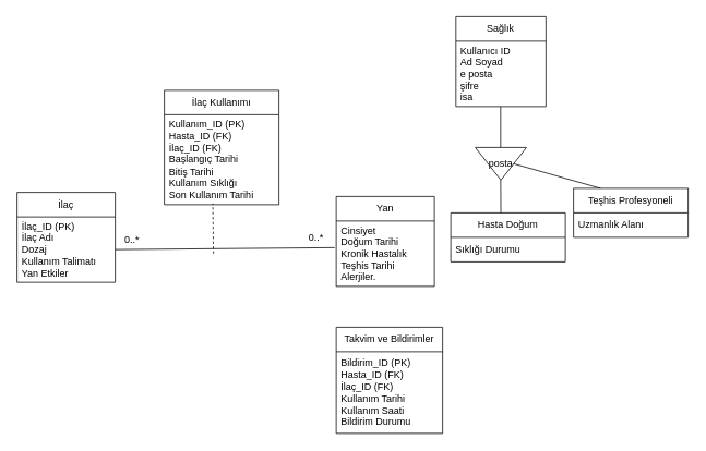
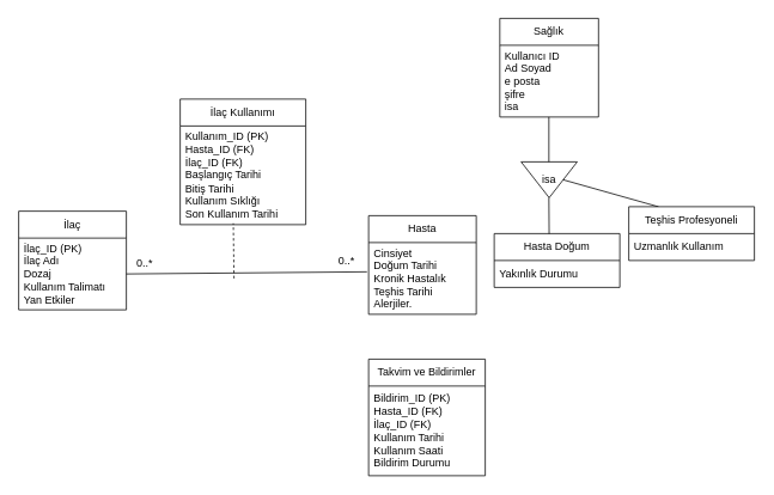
  <mxCell id="0" />
  <mxCell id="1" parent="0" />
- <mxCell id="2" value="posta" style="triangle;whiteSpace=wrap;html=1;direction=south;" parent="1" vertex="1"><mxGeometry x="580" y="180" width="62.5" height="40" as="geometry" /></mxCell>
+ <mxCell id="2" value="isa" style="triangle;whiteSpace=wrap;html=1;direction=south;" parent="1" vertex="1"><mxGeometry x="580" y="180" width="62.5" height="40" as="geometry" /></mxCell>
  <mxCell id="3" value="" style="endArrow=none;html=1;rounded=0;" parent="1" edge="1"><mxGeometry width="50" height="50" relative="1" as="geometry"><mxPoint x="610.95" y="180" as="sourcePoint" /><mxPoint x="610.94" y="130" as="targetPoint" /></mxGeometry></mxCell>
  <mxCell id="4" value="" style="endArrow=none;html=1;rounded=0;exitX=0.5;exitY=0;exitDx=0;exitDy=0;entryX=0.432;entryY=0.001;entryDx=0;entryDy=0;entryPerimeter=0;" parent="1" source="2" edge="1"><mxGeometry width="50" height="50" relative="1" as="geometry"><mxPoint x="630" y="200" as="sourcePoint" /><mxPoint x="733.2" y="230.1" as="targetPoint" /></mxGeometry></mxCell>
  <mxCell id="5" value="" style="endArrow=none;html=1;rounded=0;exitX=0.5;exitY=0;exitDx=0;exitDy=0;" parent="1" edge="1"><mxGeometry width="50" height="50" relative="1" as="geometry"><mxPoint x="611.25" y="265" as="sourcePoint" /><mxPoint x="610.94" y="220" as="targetPoint" /></mxGeometry></mxCell>
  <mxCell id="6" value="Sağlık" style="swimlane;fontStyle=0;childLayout=stackLayout;horizontal=1;startSize=30;horizontalStack=0;resizeParent=1;resizeParentMax=0;resizeLast=0;collapsible=1;marginBottom=0;whiteSpace=wrap;html=1;" parent="1" vertex="1"><mxGeometry x="556.25" y="20" width="110" height="110" as="geometry" /></mxCell>
  <mxCell id="7" value="&lt;div&gt;Kullanıcı ID&lt;/div&gt;&lt;div&gt;Ad Soyad&lt;/div&gt;&lt;div&gt;e posta&lt;/div&gt;&lt;div&gt;şifre&lt;/div&gt;&lt;div&gt;isa&lt;/div&gt;" style="text;strokeColor=none;fillColor=none;align=left;verticalAlign=middle;spacingLeft=4;spacingRight=4;overflow=hidden;points=[[0,0.5],[1,0.5]];portConstraint=eastwest;rotatable=0;whiteSpace=wrap;html=1;" parent="6" vertex="1"><mxGeometry y="30" width="110" height="80" as="geometry" /></mxCell>
- <mxCell id="8" value="Yan" style="swimlane;fontStyle=0;childLayout=stackLayout;horizontal=1;startSize=30;horizontalStack=0;resizeParent=1;resizeParentMax=0;resizeLast=0;collapsible=1;marginBottom=0;whiteSpace=wrap;html=1;" parent="1" vertex="1"><mxGeometry x="410" y="240" width="120" height="110" as="geometry" /></mxCell>
+ <mxCell id="8" value="Hasta" style="swimlane;fontStyle=0;childLayout=stackLayout;horizontal=1;startSize=30;horizontalStack=0;resizeParent=1;resizeParentMax=0;resizeLast=0;collapsible=1;marginBottom=0;whiteSpace=wrap;html=1;" parent="1" vertex="1"><mxGeometry x="410" y="240" width="120" height="110" as="geometry" /></mxCell>
  <mxCell id="9" value="&lt;div&gt;Cinsiyet&amp;nbsp;&lt;/div&gt;&lt;div&gt;Doğum Tarihi&lt;div&gt;Kronik Hastalık Teşhis Tarihi Alerjiler.&lt;/div&gt;&lt;/div&gt;" style="text;strokeColor=none;fillColor=none;align=left;verticalAlign=middle;spacingLeft=4;spacingRight=4;overflow=hidden;points=[[0,0.5],[1,0.5]];portConstraint=eastwest;rotatable=0;whiteSpace=wrap;html=1;" parent="8" vertex="1"><mxGeometry y="30" width="120" height="80" as="geometry" /></mxCell>
  <mxCell id="10" value="Hasta Doğum" style="swimlane;fontStyle=0;childLayout=stackLayout;horizontal=1;startSize=30;horizontalStack=0;resizeParent=1;resizeParentMax=0;resizeLast=0;collapsible=1;marginBottom=0;whiteSpace=wrap;html=1;" parent="1" vertex="1"><mxGeometry x="550" y="260" width="140" height="60" as="geometry" /></mxCell>
- <mxCell id="11" value="Sıklığı Durumu" style="text;strokeColor=none;fillColor=none;align=left;verticalAlign=middle;spacingLeft=4;spacingRight=4;overflow=hidden;points=[[0,0.5],[1,0.5]];portConstraint=eastwest;rotatable=0;whiteSpace=wrap;html=1;" parent="10" vertex="1"><mxGeometry y="30" width="140" height="30" as="geometry" /></mxCell>
+ <mxCell id="11" value="Yakınlık Durumu" style="text;strokeColor=none;fillColor=none;align=left;verticalAlign=middle;spacingLeft=4;spacingRight=4;overflow=hidden;points=[[0,0.5],[1,0.5]];portConstraint=eastwest;rotatable=0;whiteSpace=wrap;html=1;" parent="10" vertex="1"><mxGeometry y="30" width="140" height="30" as="geometry" /></mxCell>
  <mxCell id="12" value="Teşhis Profesyoneli" style="swimlane;fontStyle=0;childLayout=stackLayout;horizontal=1;startSize=30;horizontalStack=0;resizeParent=1;resizeParentMax=0;resizeLast=0;collapsible=1;marginBottom=0;whiteSpace=wrap;html=1;" parent="1" vertex="1"><mxGeometry x="700" y="230" width="140" height="60" as="geometry" /></mxCell>
- <mxCell id="13" value="Uzmanlık Alanı" style="text;strokeColor=none;fillColor=none;align=left;verticalAlign=middle;spacingLeft=4;spacingRight=4;overflow=hidden;points=[[0,0.5],[1,0.5]];portConstraint=eastwest;rotatable=0;whiteSpace=wrap;html=1;" parent="12" vertex="1"><mxGeometry y="30" width="140" height="30" as="geometry" /></mxCell>
+ <mxCell id="13" value="Uzmanlık Kullanım" style="text;strokeColor=none;fillColor=none;align=left;verticalAlign=middle;spacingLeft=4;spacingRight=4;overflow=hidden;points=[[0,0.5],[1,0.5]];portConstraint=eastwest;rotatable=0;whiteSpace=wrap;html=1;" parent="12" vertex="1"><mxGeometry y="30" width="140" height="30" as="geometry" /></mxCell>
  <mxCell id="14" value="İlaç" style="swimlane;fontStyle=0;childLayout=stackLayout;horizontal=1;startSize=30;horizontalStack=0;resizeParent=1;resizeParentMax=0;resizeLast=0;collapsible=1;marginBottom=0;whiteSpace=wrap;html=1;" parent="1" vertex="1"><mxGeometry x="20" y="235" width="120" height="110" as="geometry" /></mxCell>
  <mxCell id="15" value="İlaç_ID (PK)&amp;nbsp;&lt;div&gt;İlaç Adı&amp;nbsp;&lt;/div&gt;&lt;div&gt;Dozaj&amp;nbsp;&lt;/div&gt;&lt;div&gt;Kullanım Talimatı&amp;nbsp;&lt;/div&gt;&lt;div&gt;Yan Etkiler&lt;/div&gt;" style="text;strokeColor=none;fillColor=none;align=left;verticalAlign=middle;spacingLeft=4;spacingRight=4;overflow=hidden;points=[[0,0.5],[1,0.5]];portConstraint=eastwest;rotatable=0;whiteSpace=wrap;html=1;" parent="14" vertex="1"><mxGeometry y="30" width="120" height="80" as="geometry" /></mxCell>
  <mxCell id="16" value="İlaç Kullanımı" style="swimlane;fontStyle=0;childLayout=stackLayout;horizontal=1;startSize=30;horizontalStack=0;resizeParent=1;resizeParentMax=0;resizeLast=0;collapsible=1;marginBottom=0;whiteSpace=wrap;html=1;" parent="1" vertex="1"><mxGeometry x="200" y="110" width="140" height="140" as="geometry" /></mxCell>
  <mxCell id="17" value="Kullanım_ID (PK)&lt;div&gt;Hasta_ID (FK)&lt;/div&gt;&lt;div&gt;İlaç_ID (FK)&amp;nbsp;&lt;/div&gt;&lt;div&gt;Başlangıç Tarihi&lt;/div&gt;&lt;div&gt;Bitiş Tarihi&amp;nbsp;&lt;/div&gt;&lt;div&gt;Kullanım Sıklığı&amp;nbsp;&lt;/div&gt;&lt;div&gt;Son Kullanım Tarihi&lt;/div&gt;" style="text;strokeColor=none;fillColor=none;align=left;verticalAlign=middle;spacingLeft=4;spacingRight=4;overflow=hidden;points=[[0,0.5],[1,0.5]];portConstraint=eastwest;rotatable=0;whiteSpace=wrap;html=1;" parent="16" vertex="1"><mxGeometry y="30" width="140" height="110" as="geometry" /></mxCell>
  <mxCell id="18" value="Takvim ve Bildirimler" style="swimlane;fontStyle=0;childLayout=stackLayout;horizontal=1;startSize=30;horizontalStack=0;resizeParent=1;resizeParentMax=0;resizeLast=0;collapsible=1;marginBottom=0;whiteSpace=wrap;html=1;" parent="1" vertex="1"><mxGeometry x="410" y="400" width="130" height="130" as="geometry" /></mxCell>
  <mxCell id="19" value="Bildirim_ID (PK)&lt;div&gt;Hasta_ID (FK)&lt;/div&gt;&lt;div&gt;İlaç_ID (FK)&lt;/div&gt;&lt;div&gt;Kullanım Tarihi&amp;nbsp;&lt;/div&gt;&lt;div&gt;Kullanım Saati&lt;/div&gt;&lt;div&gt;Bildirim Durumu&lt;/div&gt;" style="text;strokeColor=none;fillColor=none;align=left;verticalAlign=middle;spacingLeft=4;spacingRight=4;overflow=hidden;points=[[0,0.5],[1,0.5]];portConstraint=eastwest;rotatable=0;whiteSpace=wrap;html=1;" parent="18" vertex="1"><mxGeometry y="30" width="130" height="100" as="geometry" /></mxCell>
  <mxCell id="20" value="" style="endArrow=none;dashed=1;html=1;rounded=0;entryX=0.423;entryY=0.986;entryDx=0;entryDy=0;entryPerimeter=0;" parent="1" target="17" edge="1"><mxGeometry width="50" height="50" relative="1" as="geometry"><mxPoint x="260" y="310" as="sourcePoint" /><mxPoint x="190" y="250" as="targetPoint" /><Array as="points" /></mxGeometry></mxCell>
  <mxCell id="21" value="" style="endArrow=none;html=1;rounded=0;entryX=-0.015;entryY=0.408;entryDx=0;entryDy=0;exitX=1;exitY=0.5;exitDx=0;exitDy=0;entryPerimeter=0;" parent="1" source="15" target="9" edge="1"><mxGeometry width="50" height="50" relative="1" as="geometry"><mxPoint x="230" y="345" as="sourcePoint" /><mxPoint x="280" y="295" as="targetPoint" /></mxGeometry></mxCell>
  <mxCell id="22" value="0..*" style="text;html=1;align=center;verticalAlign=middle;resizable=0;points=[];autosize=1;strokeColor=none;fillColor=none;" parent="1" vertex="1"><mxGeometry x="140" y="278" width="40" height="30" as="geometry" /></mxCell>
  <mxCell id="23" value="0..*" style="text;html=1;align=center;verticalAlign=middle;resizable=0;points=[];autosize=1;strokeColor=none;fillColor=none;" parent="1" vertex="1"><mxGeometry x="365" y="275" width="40" height="30" as="geometry" /></mxCell>
